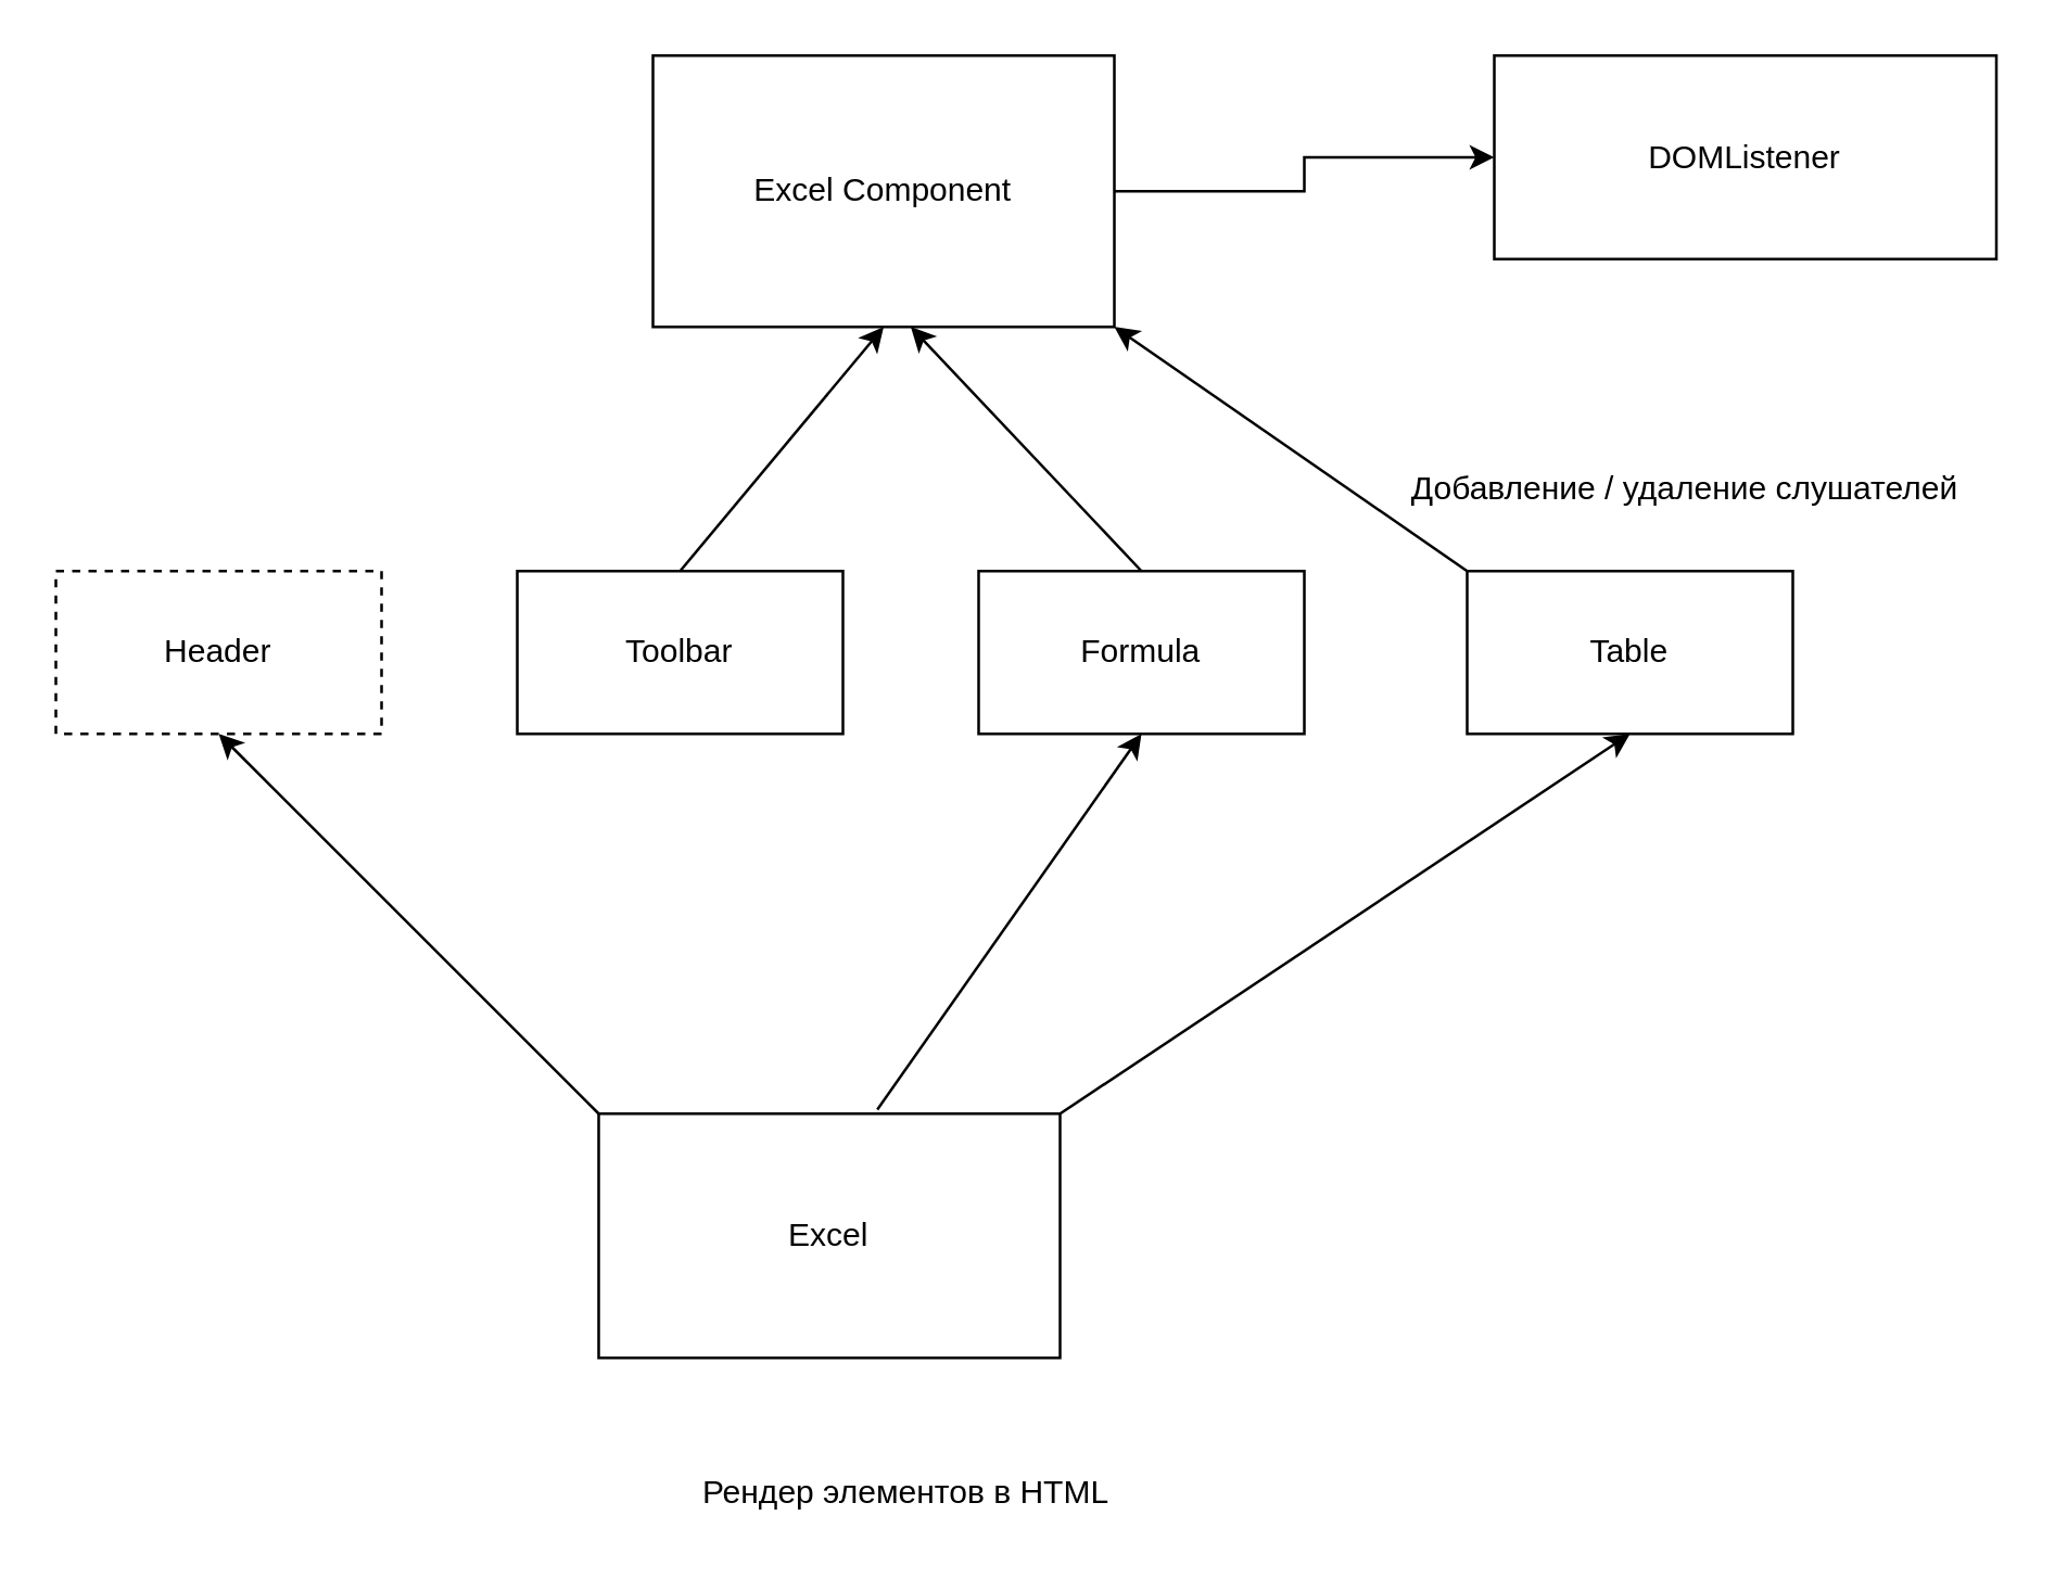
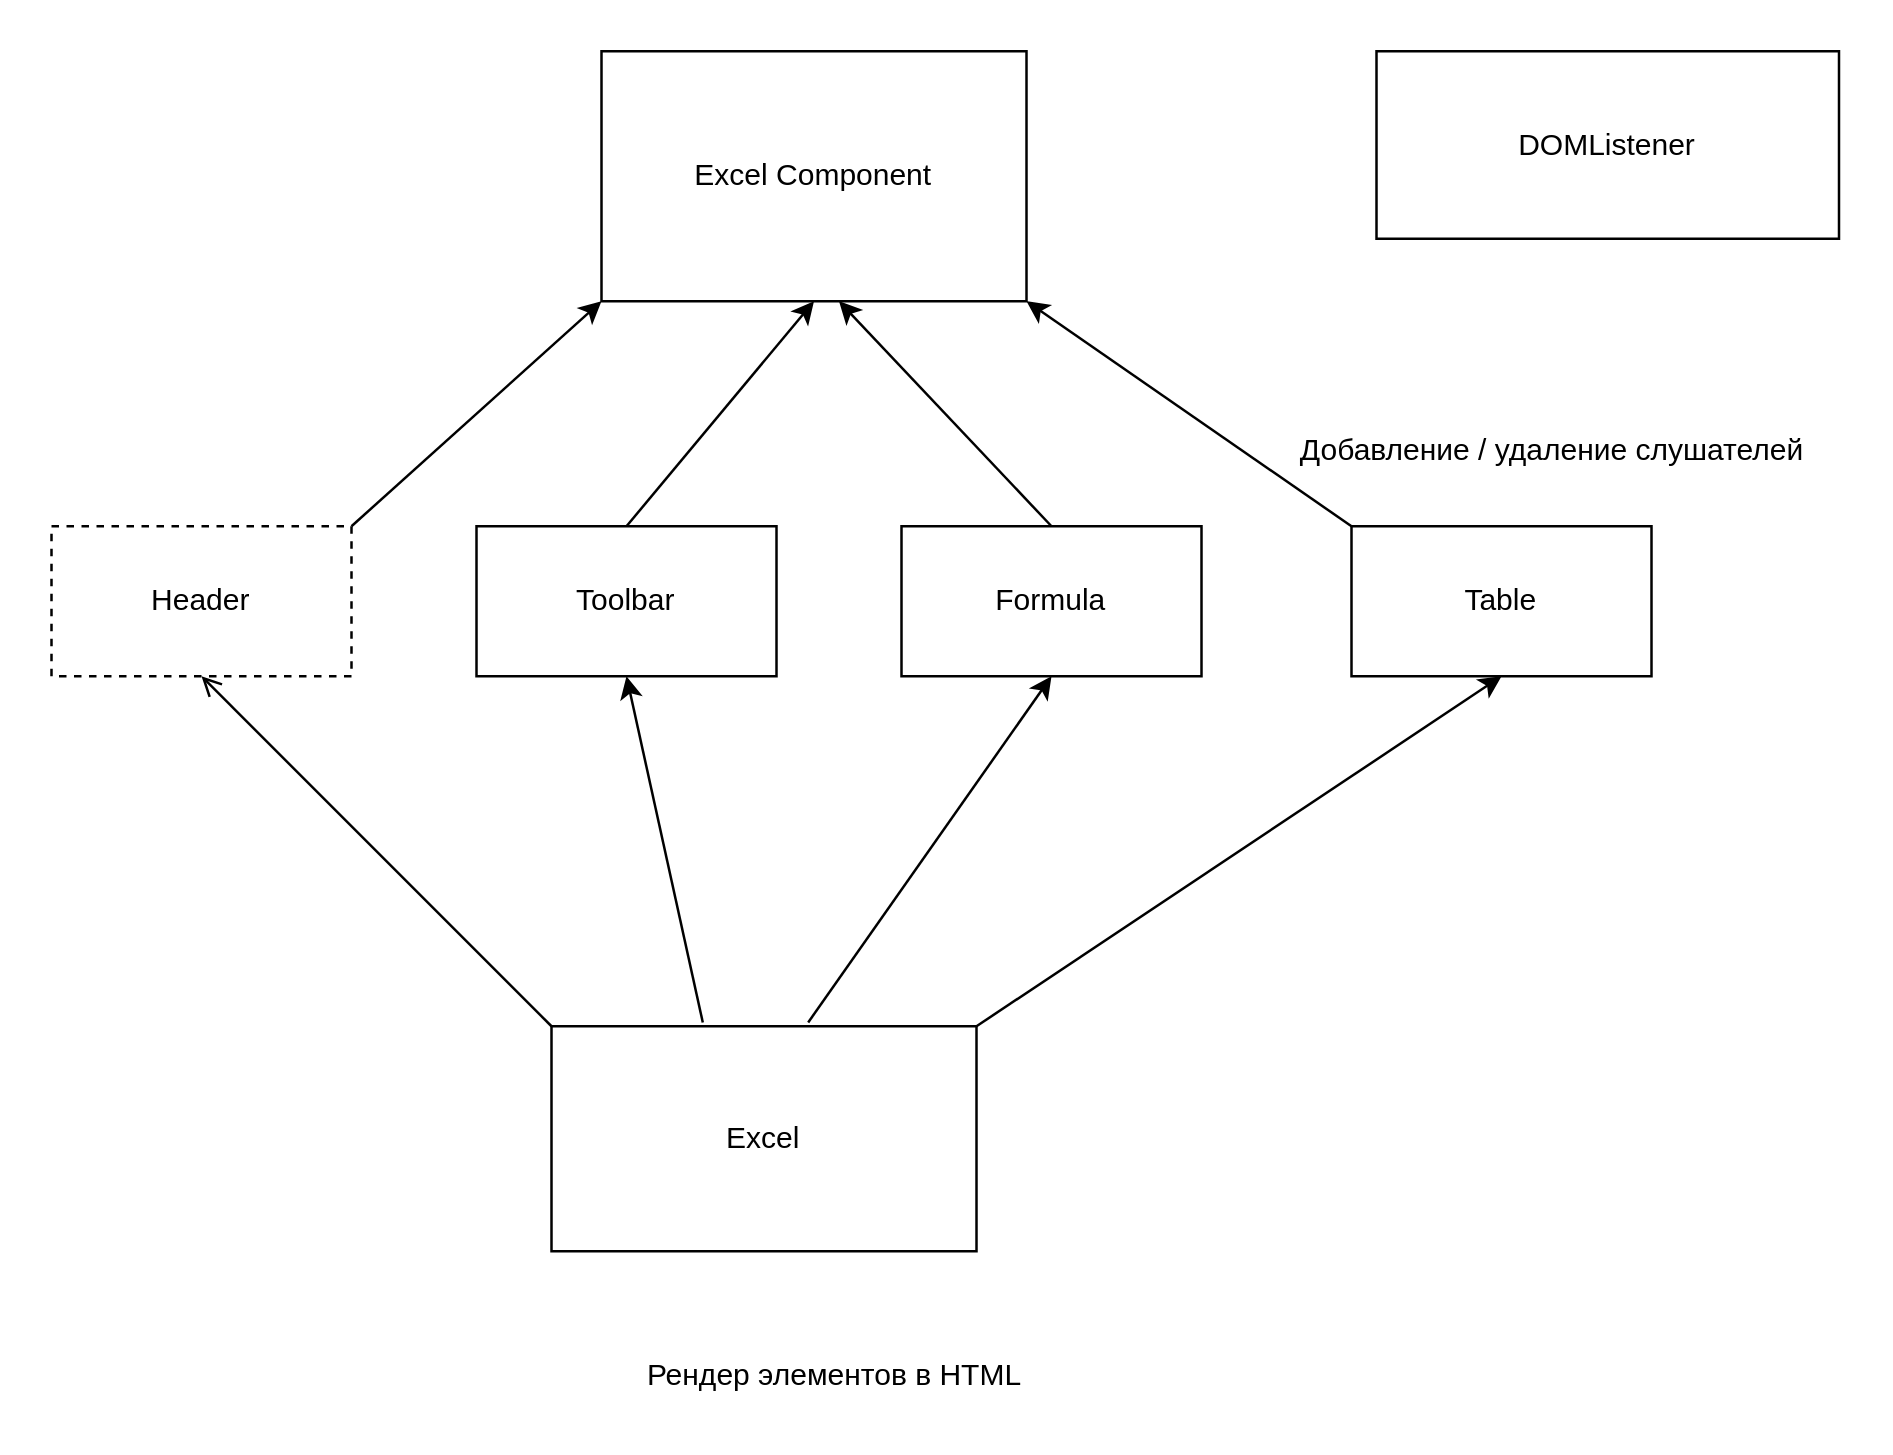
  <mxCell id="0" />
  <mxCell id="1" parent="0" />
- <mxCell id="2" value="" style="edgeStyle=orthogonalEdgeStyle;rounded=0;orthogonalLoop=1;jettySize=auto;html=1;" edge="1" parent="1" source="3" target="4"><mxGeometry relative="1" as="geometry" /></mxCell>
  <mxCell id="3" value="Excel Component" style="rounded=0;whiteSpace=wrap;html=1;" vertex="1" parent="1"><mxGeometry x="240" y="20" width="170" height="100" as="geometry" /></mxCell>
  <mxCell id="4" value="&lt;div&gt;DOMListener&lt;/div&gt;" style="whiteSpace=wrap;html=1;" vertex="1" parent="1"><mxGeometry x="550" y="20" width="185" height="75" as="geometry" /></mxCell>
  <mxCell id="5" value="Header" style="whiteSpace=wrap;html=1;dashed=1;" vertex="1" parent="1"><mxGeometry x="20" y="210" width="120" height="60" as="geometry" /></mxCell>
  <mxCell id="6" value="Toolbar" style="whiteSpace=wrap;html=1;" vertex="1" parent="1"><mxGeometry x="190" y="210" width="120" height="60" as="geometry" /></mxCell>
  <mxCell id="7" value="Formula" style="whiteSpace=wrap;html=1;" vertex="1" parent="1"><mxGeometry x="360" y="210" width="120" height="60" as="geometry" /></mxCell>
  <mxCell id="8" value="Table" style="whiteSpace=wrap;html=1;" vertex="1" parent="1"><mxGeometry x="540" y="210" width="120" height="60" as="geometry" /></mxCell>
+ <mxCell id="9" value="" style="endArrow=classic;html=1;exitX=1;exitY=0;exitDx=0;exitDy=0;entryX=0;entryY=1;entryDx=0;entryDy=0;" edge="1" parent="1" source="5" target="3"><mxGeometry width="50" height="50" relative="1" as="geometry"><mxPoint x="140" y="190" as="sourcePoint" /><mxPoint x="190" y="140" as="targetPoint" /></mxGeometry></mxCell>
  <mxCell id="10" value="" style="endArrow=classic;html=1;exitX=0.5;exitY=0;exitDx=0;exitDy=0;entryX=0.5;entryY=1;entryDx=0;entryDy=0;" edge="1" parent="1" source="6" target="3"><mxGeometry width="50" height="50" relative="1" as="geometry"><mxPoint x="240" y="190" as="sourcePoint" /><mxPoint x="290" y="140" as="targetPoint" /></mxGeometry></mxCell>
  <mxCell id="11" value="" style="endArrow=classic;html=1;" edge="1" parent="1"><mxGeometry width="50" height="50" relative="1" as="geometry"><mxPoint x="420" y="210" as="sourcePoint" /><mxPoint x="335" y="120" as="targetPoint" /></mxGeometry></mxCell>
  <mxCell id="12" value="" style="endArrow=classic;html=1;entryX=1;entryY=1;entryDx=0;entryDy=0;" edge="1" parent="1" target="3"><mxGeometry width="50" height="50" relative="1" as="geometry"><mxPoint x="540" y="210" as="sourcePoint" /><mxPoint x="447.5" y="120" as="targetPoint" /></mxGeometry></mxCell>
  <mxCell id="13" value="Excel" style="whiteSpace=wrap;html=1;" vertex="1" parent="1"><mxGeometry x="220" y="410" width="170" height="90" as="geometry" /></mxCell>
- <mxCell id="14" value="" style="endArrow=classic;html=1;exitX=0;exitY=0;exitDx=0;exitDy=0;entryX=0.5;entryY=1;entryDx=0;entryDy=0;" edge="1" parent="1" source="13" target="5"><mxGeometry width="50" height="50" relative="1" as="geometry"><mxPoint x="110" y="410" as="sourcePoint" /><mxPoint x="210" y="320" as="targetPoint" /></mxGeometry></mxCell>
+ <mxCell id="14" value="" style="endArrow=open;html=1;exitX=0;exitY=0;exitDx=0;exitDy=0;entryX=0.5;entryY=1;entryDx=0;entryDy=0;" edge="1" parent="1" source="13" target="5"><mxGeometry width="50" height="50" relative="1" as="geometry"><mxPoint x="110" y="410" as="sourcePoint" /><mxPoint x="210" y="320" as="targetPoint" /></mxGeometry></mxCell>
+ <mxCell id="15" value="" style="endArrow=classic;html=1;exitX=0.356;exitY=-0.017;exitDx=0;exitDy=0;entryX=0.5;entryY=1;entryDx=0;entryDy=0;exitPerimeter=0;" edge="1" parent="1" source="13" target="6"><mxGeometry width="50" height="50" relative="1" as="geometry"><mxPoint x="235" y="390" as="sourcePoint" /><mxPoint x="310" y="300" as="targetPoint" /></mxGeometry></mxCell>
  <mxCell id="16" value="" style="endArrow=classic;html=1;exitX=0.604;exitY=-0.017;exitDx=0;exitDy=0;exitPerimeter=0;entryX=0.5;entryY=1;entryDx=0;entryDy=0;" edge="1" parent="1" source="13" target="7"><mxGeometry width="50" height="50" relative="1" as="geometry"><mxPoint x="405" y="390" as="sourcePoint" /><mxPoint x="320" y="300" as="targetPoint" /></mxGeometry></mxCell>
  <mxCell id="17" value="" style="endArrow=classic;html=1;entryX=0.5;entryY=1;entryDx=0;entryDy=0;exitX=1;exitY=0;exitDx=0;exitDy=0;" edge="1" parent="1" source="13" target="8"><mxGeometry width="50" height="50" relative="1" as="geometry"><mxPoint x="590" y="400" as="sourcePoint" /><mxPoint x="460" y="310" as="targetPoint" /></mxGeometry></mxCell>
  <mxCell id="18" value="Рендер элементов в HTML" style="text;html=1;align=center;verticalAlign=middle;resizable=0;points=[];autosize=1;" vertex="1" parent="1"><mxGeometry x="247.5" y="540" width="170" height="20" as="geometry" /></mxCell>
  <mxCell id="19" value="Добавление / удаление слушателей" style="text;html=1;align=center;verticalAlign=middle;resizable=0;points=[];autosize=1;" vertex="1" parent="1"><mxGeometry x="510" y="170" width="220" height="20" as="geometry" /></mxCell>
